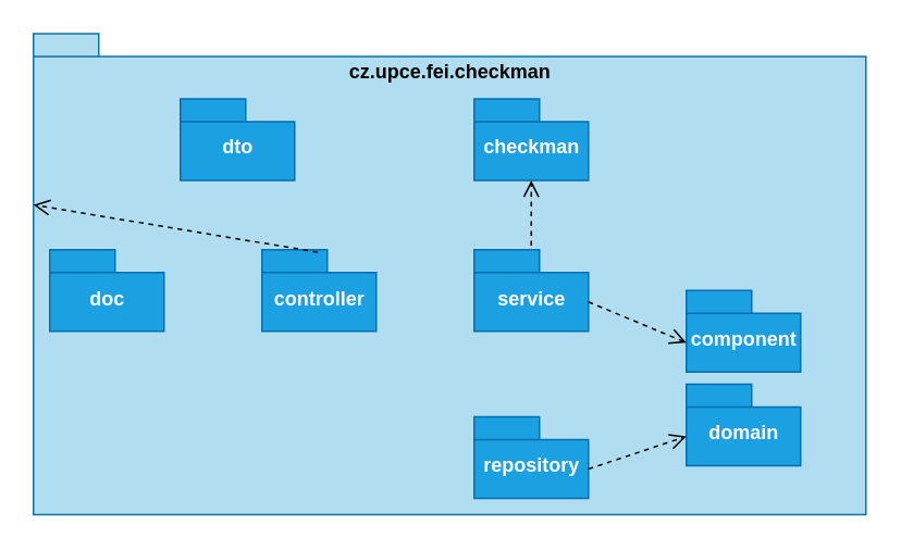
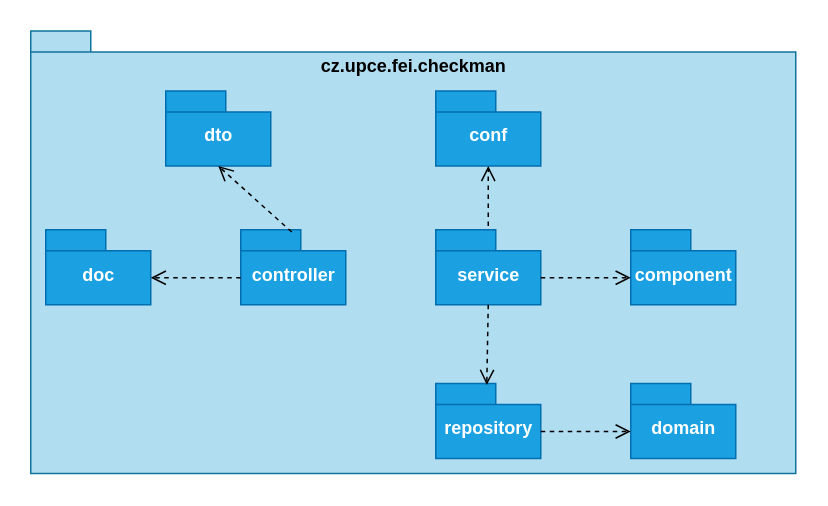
  <mxCell id="0" />
  <mxCell id="1" parent="0" />
  <mxCell id="2" value="cz.upce.fei.checkman" style="shape=folder;fontStyle=1;spacingTop=10;tabWidth=40;tabHeight=14;tabPosition=left;html=1;align=center;verticalAlign=top;fillColor=#b1ddf0;strokeColor=#10739e;movable=1;resizable=1;rotatable=1;deletable=1;editable=1;connectable=1;" vertex="1" parent="1"><mxGeometry x="20" y="20" width="510" height="295" as="geometry" /></mxCell>
  <mxCell id="3" value="controller" style="shape=folder;fontStyle=1;spacingTop=10;tabWidth=40;tabHeight=14;tabPosition=left;html=1;fillColor=#1ba1e2;fontColor=#ffffff;strokeColor=#006EAF;" vertex="1" parent="1"><mxGeometry x="160" y="152.5" width="70" height="50" as="geometry" /></mxCell>
  <mxCell id="4" value="service" style="shape=folder;fontStyle=1;spacingTop=10;tabWidth=40;tabHeight=14;tabPosition=left;html=1;fillColor=#1ba1e2;fontColor=#ffffff;strokeColor=#006EAF;" vertex="1" parent="1"><mxGeometry x="290" y="152.5" width="70" height="50" as="geometry" /></mxCell>
  <mxCell id="5" value="repository" style="shape=folder;fontStyle=1;spacingTop=10;tabWidth=40;tabHeight=14;tabPosition=left;html=1;fillColor=#1ba1e2;fontColor=#ffffff;strokeColor=#006EAF;" vertex="1" parent="1"><mxGeometry x="290" y="255" width="70" height="50" as="geometry" /></mxCell>
  <mxCell id="6" value="dto" style="shape=folder;fontStyle=1;spacingTop=10;tabWidth=40;tabHeight=14;tabPosition=left;html=1;fillColor=#1ba1e2;fontColor=#ffffff;strokeColor=#006EAF;" vertex="1" parent="1"><mxGeometry x="110" y="60" width="70" height="50" as="geometry" /></mxCell>
- <mxCell id="7" value="domain" style="shape=folder;fontStyle=1;spacingTop=10;tabWidth=40;tabHeight=14;tabPosition=left;html=1;fillColor=#1ba1e2;fontColor=#ffffff;strokeColor=#006EAF;" vertex="1" parent="1"><mxGeometry x="420" y="235" width="70" height="50" as="geometry" /></mxCell>
+ <mxCell id="7" value="domain" style="shape=folder;fontStyle=1;spacingTop=10;tabWidth=40;tabHeight=14;tabPosition=left;html=1;fillColor=#1ba1e2;fontColor=#ffffff;strokeColor=#006EAF;" vertex="1" parent="1"><mxGeometry x="420" y="255" width="70" height="50" as="geometry" /></mxCell>
  <mxCell id="8" value="doc" style="shape=folder;fontStyle=1;spacingTop=10;tabWidth=40;tabHeight=14;tabPosition=left;html=1;fillColor=#1ba1e2;fontColor=#ffffff;strokeColor=#006EAF;" vertex="1" parent="1"><mxGeometry x="30" y="152.5" width="70" height="50" as="geometry" /></mxCell>
- <mxCell id="9" value="checkman" style="shape=folder;fontStyle=1;spacingTop=10;tabWidth=40;tabHeight=14;tabPosition=left;html=1;fillColor=#1ba1e2;fontColor=#ffffff;strokeColor=#006EAF;" vertex="1" parent="1"><mxGeometry x="290" y="60" width="70" height="50" as="geometry" /></mxCell>
- <mxCell id="10" value="component" style="shape=folder;fontStyle=1;spacingTop=10;tabWidth=40;tabHeight=14;tabPosition=left;html=1;fillColor=#1ba1e2;fontColor=#ffffff;strokeColor=#006EAF;" vertex="1" parent="1"><mxGeometry x="420" y="177.5" width="70" height="50" as="geometry" /></mxCell>
+ <mxCell id="9" value="conf" style="shape=folder;fontStyle=1;spacingTop=10;tabWidth=40;tabHeight=14;tabPosition=left;html=1;fillColor=#1ba1e2;fontColor=#ffffff;strokeColor=#006EAF;" vertex="1" parent="1"><mxGeometry x="290" y="60" width="70" height="50" as="geometry" /></mxCell>
+ <mxCell id="10" value="component" style="shape=folder;fontStyle=1;spacingTop=10;tabWidth=40;tabHeight=14;tabPosition=left;html=1;fillColor=#1ba1e2;fontColor=#ffffff;strokeColor=#006EAF;" vertex="1" parent="1"><mxGeometry x="420" y="152.5" width="70" height="50" as="geometry" /></mxCell>
  <mxCell id="11" value="" style="html=1;verticalAlign=bottom;endArrow=open;dashed=1;endSize=8;rounded=0;exitX=0;exitY=0;exitDx=70;exitDy=32;exitPerimeter=0;entryX=0;entryY=0;entryDx=0;entryDy=32;entryPerimeter=0;" edge="1" parent="1" source="4" target="10"><mxGeometry relative="1" as="geometry"><mxPoint x="240" y="194.5" as="sourcePoint" /><mxPoint x="300" y="194.5" as="targetPoint" /><Array as="points" /></mxGeometry></mxCell>
+ <mxCell id="12" value="" style="html=1;verticalAlign=bottom;endArrow=open;dashed=1;endSize=8;rounded=0;exitX=0.5;exitY=1;exitDx=0;exitDy=0;exitPerimeter=0;entryX=0.486;entryY=0.02;entryDx=0;entryDy=0;entryPerimeter=0;" edge="1" parent="1" source="4" target="5"><mxGeometry relative="1" as="geometry"><mxPoint x="330" y="230" as="sourcePoint" /><mxPoint x="390" y="230" as="targetPoint" /><Array as="points" /></mxGeometry></mxCell>
  <mxCell id="13" value="" style="html=1;verticalAlign=bottom;endArrow=open;dashed=1;endSize=8;rounded=0;exitX=0;exitY=0;exitDx=70;exitDy=32;exitPerimeter=0;entryX=0;entryY=0;entryDx=0;entryDy=32;entryPerimeter=0;" edge="1" parent="1" source="5" target="7"><mxGeometry relative="1" as="geometry"><mxPoint x="370" y="194.5" as="sourcePoint" /><mxPoint x="430" y="194.5" as="targetPoint" /><Array as="points" /></mxGeometry></mxCell>
  <mxCell id="14" value="" style="html=1;verticalAlign=bottom;endArrow=open;dashed=1;endSize=8;rounded=0;entryX=0.5;entryY=1;entryDx=0;entryDy=0;entryPerimeter=0;" edge="1" parent="1" target="9"><mxGeometry relative="1" as="geometry"><mxPoint x="325" y="150" as="sourcePoint" /><mxPoint x="430" y="194.5" as="targetPoint" /><Array as="points" /></mxGeometry></mxCell>
- <mxCell id="16" value="" style="html=1;verticalAlign=bottom;endArrow=open;dashed=1;endSize=8;rounded=0;exitX=0.486;exitY=0.03;exitDx=0;exitDy=0;exitPerimeter=0;" edge="1" parent="1" source="3" target="2"><mxGeometry relative="1" as="geometry"><mxPoint x="240" y="194.5" as="sourcePoint" /><mxPoint x="300" y="194.5" as="targetPoint" /></mxGeometry></mxCell>
+ <mxCell id="15" value="" style="html=1;verticalAlign=bottom;endArrow=open;dashed=1;endSize=8;rounded=0;exitX=0;exitY=0;exitDx=0;exitDy=32;exitPerimeter=0;entryX=0;entryY=0;entryDx=70;entryDy=32;entryPerimeter=0;" edge="1" parent="1" source="3" target="8"><mxGeometry relative="1" as="geometry"><mxPoint x="240" y="194.5" as="sourcePoint" /><mxPoint x="110" y="185" as="targetPoint" /></mxGeometry></mxCell>
+ <mxCell id="16" value="" style="html=1;verticalAlign=bottom;endArrow=open;dashed=1;endSize=8;rounded=0;exitX=0.486;exitY=0.03;exitDx=0;exitDy=0;exitPerimeter=0;entryX=0.5;entryY=1;entryDx=0;entryDy=0;entryPerimeter=0;" edge="1" parent="1" source="3" target="6"><mxGeometry relative="1" as="geometry"><mxPoint x="240" y="194.5" as="sourcePoint" /><mxPoint x="300" y="194.5" as="targetPoint" /></mxGeometry></mxCell>
